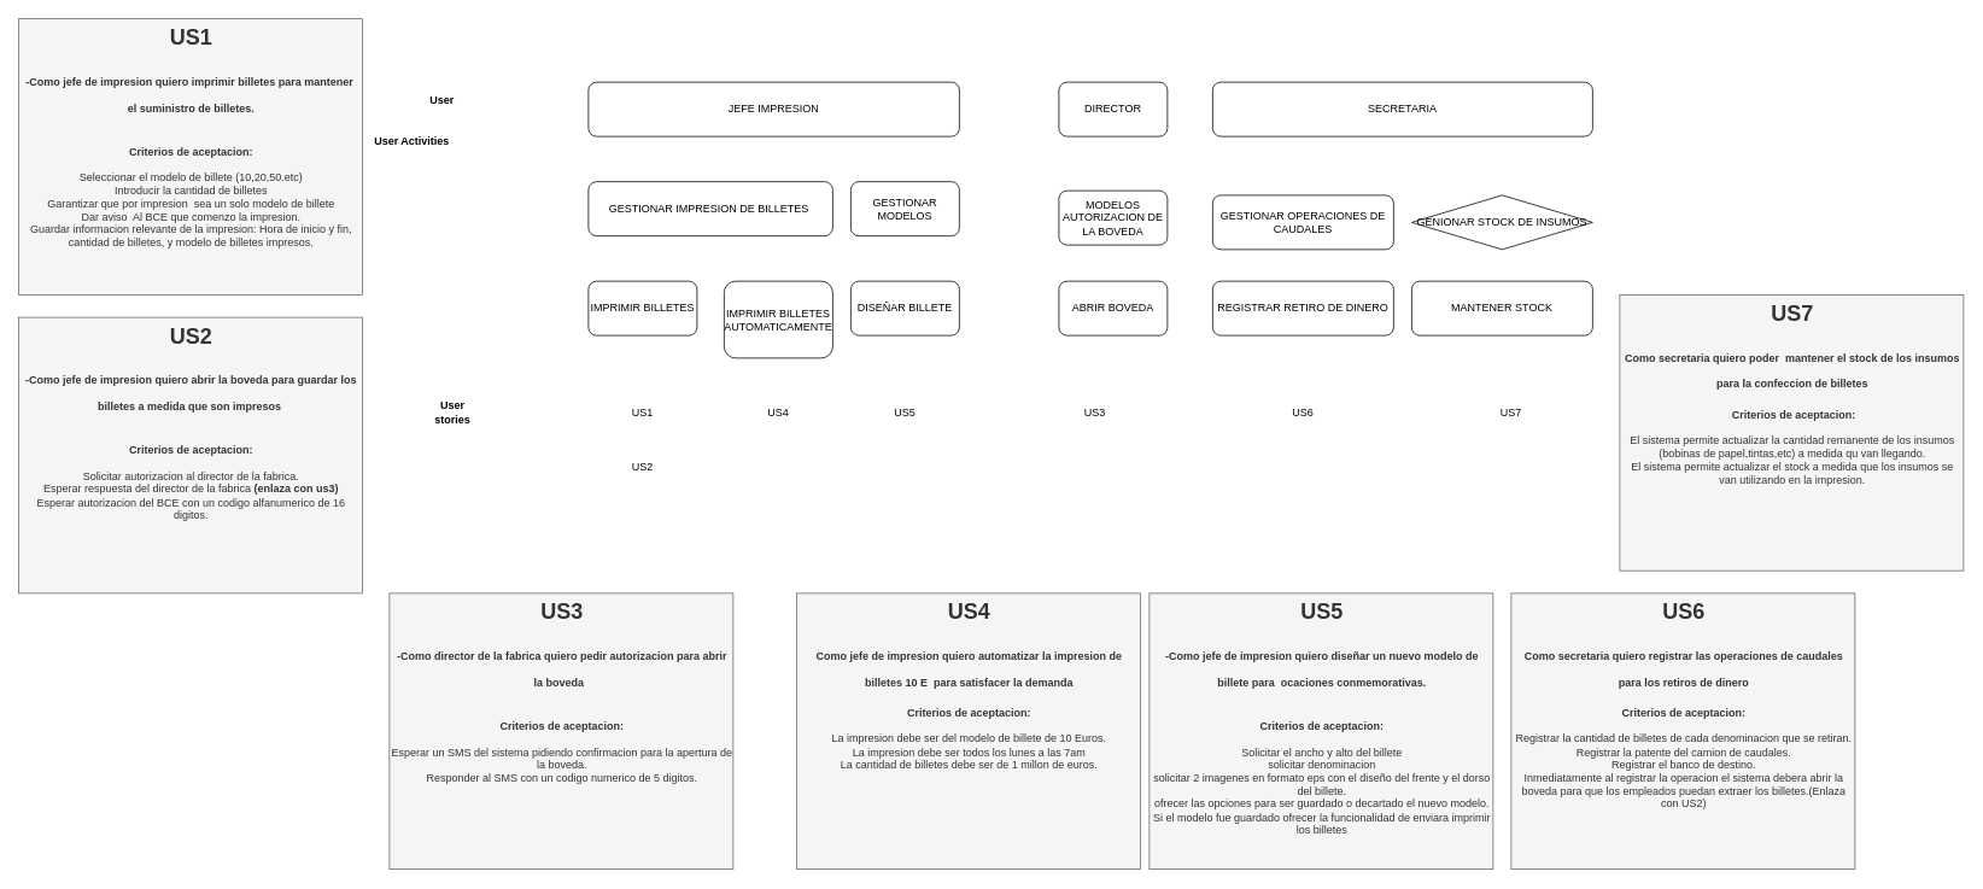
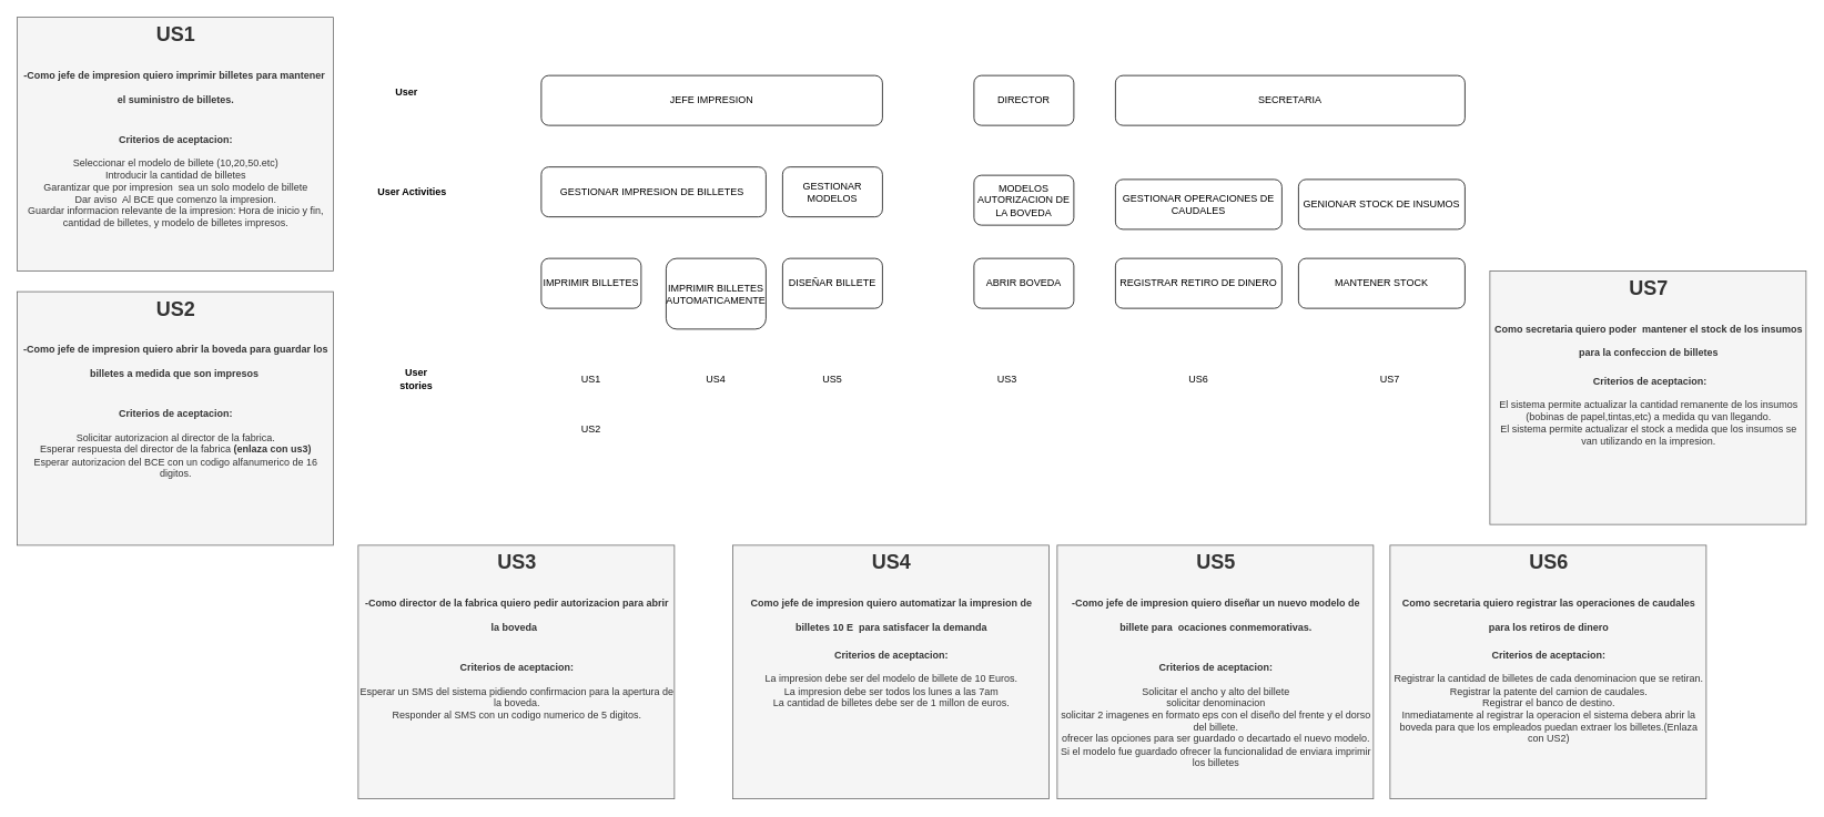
  <mxCell id="0" />
  <mxCell id="1" parent="0" />
  <mxCell id="2" value="&lt;b&gt;User&amp;nbsp;&lt;/b&gt;" style="text;html=1;align=center;verticalAlign=middle;whiteSpace=wrap;rounded=0;" parent="1" vertex="1"><mxGeometry x="460" y="95" width="60" height="30" as="geometry" /></mxCell>
  <mxCell id="3" value="JEFE IMPRESION" style="rounded=1;whiteSpace=wrap;html=1;" parent="1" vertex="1"><mxGeometry x="650" y="90" width="410" height="60" as="geometry" /></mxCell>
  <mxCell id="4" value="SECRETARIA" style="rounded=1;whiteSpace=wrap;html=1;" parent="1" vertex="1"><mxGeometry x="1340" y="90" width="420" height="60" as="geometry" /></mxCell>
  <mxCell id="5" value="DIRECTOR" style="rounded=1;whiteSpace=wrap;html=1;" parent="1" vertex="1"><mxGeometry x="1170" y="90" width="120" height="60" as="geometry" /></mxCell>
  <mxCell id="6" value="GESTIONAR IMPRESION DE BILLETES&amp;nbsp;" style="rounded=1;whiteSpace=wrap;html=1;" parent="1" vertex="1"><mxGeometry x="650" y="200" width="270" height="60" as="geometry" /></mxCell>
- <mxCell id="7" value="&lt;b&gt;User Activities&lt;/b&gt;" style="text;html=1;align=center;verticalAlign=middle;whiteSpace=wrap;rounded=0;" parent="1" vertex="1"><mxGeometry x="410" y="140" width="90" height="30" as="geometry" /></mxCell>
+ <mxCell id="7" value="&lt;b&gt;User Activities&lt;/b&gt;" style="text;html=1;align=center;verticalAlign=middle;whiteSpace=wrap;rounded=0;" parent="1" vertex="1"><mxGeometry x="450" y="215" width="90" height="30" as="geometry" /></mxCell>
  <mxCell id="8" value="IMPRIMIR BILLETES" style="rounded=1;whiteSpace=wrap;html=1;" vertex="1" parent="1"><mxGeometry x="650" y="310" width="120" height="60" as="geometry" /></mxCell>
  <mxCell id="9" value="&lt;b&gt;User stories&lt;/b&gt;" style="text;html=1;align=center;verticalAlign=middle;whiteSpace=wrap;rounded=0;" vertex="1" parent="1"><mxGeometry x="470" y="440" width="60" height="30" as="geometry" /></mxCell>
  <mxCell id="10" value="US1" style="text;html=1;align=center;verticalAlign=middle;whiteSpace=wrap;rounded=0;" vertex="1" parent="1"><mxGeometry x="680" y="440" width="60" height="30" as="geometry" /></mxCell>
  <mxCell id="11" value="&lt;h1 style=&quot;text-align: center; margin-top: 0px;&quot;&gt;&lt;span style=&quot;background-color: initial;&quot;&gt;US1&lt;/span&gt;&lt;/h1&gt;&lt;h1 style=&quot;text-align: center; margin-top: 0px;&quot;&gt;&lt;span style=&quot;font-size: 12px;&quot;&gt;-Como jefe de impresion quiero imprimir billetes para mantener&amp;nbsp; el suministro de billetes.&lt;/span&gt;&lt;/h1&gt;&lt;div style=&quot;text-align: center;&quot;&gt;&lt;span style=&quot;font-size: 12px; font-weight: 400;&quot;&gt;&lt;br&gt;&lt;/span&gt;&lt;/div&gt;&lt;div style=&quot;text-align: center;&quot;&gt;&lt;span style=&quot;font-size: 12px;&quot;&gt;&lt;b&gt;Criterios de aceptacion:&lt;/b&gt;&lt;/span&gt;&lt;/div&gt;&lt;div style=&quot;text-align: center;&quot;&gt;&lt;span style=&quot;font-size: 12px; font-weight: 400;&quot;&gt;&lt;br&gt;&lt;/span&gt;&lt;/div&gt;&lt;div style=&quot;text-align: center;&quot;&gt;Seleccionar el modelo de billete (10,20,50.etc)&lt;/div&gt;&lt;div style=&quot;text-align: center;&quot;&gt;Introducir la cantidad de billetes&lt;/div&gt;&lt;div style=&quot;text-align: center;&quot;&gt;Garantizar que por impresion&amp;nbsp; sea un solo modelo de billete&lt;/div&gt;&lt;div style=&quot;text-align: center;&quot;&gt;Dar aviso&amp;nbsp; Al BCE que comenzo la impresion.&lt;/div&gt;&lt;div style=&quot;text-align: center;&quot;&gt;Guardar informacion relevante de la impresion: Hora de inicio y fin, cantidad de billetes, y modelo de billetes impresos.&lt;/div&gt;&lt;div&gt;&lt;br&gt;&lt;/div&gt;" style="text;html=1;whiteSpace=wrap;overflow=hidden;rounded=0;fillColor=#f5f5f5;fontColor=#333333;strokeColor=#666666;" vertex="1" parent="1"><mxGeometry x="20" width="380" height="305" as="geometry" y="20" /></mxCell>
  <mxCell id="12" value="MODELOS AUTORIZACION DE LA BOVEDA" style="rounded=1;whiteSpace=wrap;html=1;" vertex="1" parent="1"><mxGeometry x="1170" y="210" width="120" height="60" as="geometry" /></mxCell>
  <mxCell id="13" value="ABRIR BOVEDA" style="rounded=1;whiteSpace=wrap;html=1;" vertex="1" parent="1"><mxGeometry x="1170" y="310" width="120" height="60" as="geometry" /></mxCell>
  <mxCell id="14" value="US2" style="text;html=1;align=center;verticalAlign=middle;whiteSpace=wrap;rounded=0;" vertex="1" parent="1"><mxGeometry x="680" y="500" width="60" height="30" as="geometry" /></mxCell>
  <mxCell id="15" value="&lt;h1 style=&quot;text-align: center; margin-top: 0px;&quot;&gt;&lt;span style=&quot;background-color: initial;&quot;&gt;US2&lt;/span&gt;&lt;/h1&gt;&lt;h1 style=&quot;text-align: center; margin-top: 0px;&quot;&gt;&lt;span style=&quot;font-size: 12px;&quot;&gt;-Como jefe de impresion quiero abrir la boveda para guardar los billetes a medida que son impresos&amp;nbsp;&lt;/span&gt;&lt;/h1&gt;&lt;div style=&quot;text-align: center;&quot;&gt;&lt;span style=&quot;font-size: 12px; font-weight: 400;&quot;&gt;&lt;br&gt;&lt;/span&gt;&lt;/div&gt;&lt;div style=&quot;text-align: center;&quot;&gt;&lt;span style=&quot;font-size: 12px;&quot;&gt;&lt;b&gt;Criterios de aceptacion:&lt;/b&gt;&lt;/span&gt;&lt;/div&gt;&lt;div style=&quot;text-align: center;&quot;&gt;&lt;br&gt;&lt;/div&gt;&lt;div style=&quot;text-align: center;&quot;&gt;Solicitar autorizacion al director de la fabrica.&lt;/div&gt;&lt;div style=&quot;text-align: center;&quot;&gt;Esperar respuesta del director de la fabrica &lt;b&gt;(enlaza con us3)&lt;/b&gt;&lt;/div&gt;&lt;div style=&quot;text-align: center;&quot;&gt;Esperar autorizacion del BCE con un codigo alfanumerico de 16 digitos.&lt;/div&gt;&lt;div&gt;&lt;br&gt;&lt;/div&gt;" style="text;html=1;whiteSpace=wrap;overflow=hidden;rounded=0;fillColor=#f5f5f5;fontColor=#333333;strokeColor=#666666;" vertex="1" parent="1"><mxGeometry x="20" y="350" width="380" height="305" as="geometry" /></mxCell>
  <mxCell id="16" value="&lt;h1 style=&quot;text-align: center; margin-top: 0px;&quot;&gt;&lt;span style=&quot;background-color: initial;&quot;&gt;US3&lt;/span&gt;&lt;/h1&gt;&lt;h1 style=&quot;text-align: center; margin-top: 0px;&quot;&gt;&lt;span style=&quot;font-size: 12px;&quot;&gt;-Como director de la fabrica quiero pedir autorizacion para abrir la boveda&amp;nbsp;&amp;nbsp;&lt;/span&gt;&lt;/h1&gt;&lt;div style=&quot;text-align: center;&quot;&gt;&lt;span style=&quot;font-size: 12px; font-weight: 400;&quot;&gt;&lt;br&gt;&lt;/span&gt;&lt;/div&gt;&lt;div style=&quot;text-align: center;&quot;&gt;&lt;span style=&quot;font-size: 12px;&quot;&gt;&lt;b&gt;Criterios de aceptacion:&lt;/b&gt;&lt;/span&gt;&lt;/div&gt;&lt;div style=&quot;text-align: center;&quot;&gt;&lt;br&gt;&lt;/div&gt;&lt;div style=&quot;text-align: center;&quot;&gt;Esperar un SMS del sistema pidiendo confirmacion para la apertura de la boveda.&lt;/div&gt;&lt;div style=&quot;text-align: center;&quot;&gt;Responder al SMS con un codigo numerico de 5 digitos.&lt;/div&gt;" style="text;html=1;whiteSpace=wrap;overflow=hidden;rounded=0;fillColor=#f5f5f5;fontColor=#333333;strokeColor=#666666;" vertex="1" parent="1"><mxGeometry x="430" y="655" width="380" height="305" as="geometry" /></mxCell>
  <mxCell id="17" value="US3" style="text;html=1;align=center;verticalAlign=middle;whiteSpace=wrap;rounded=0;" vertex="1" parent="1"><mxGeometry x="1180" y="440" width="60" height="30" as="geometry" /></mxCell>
  <mxCell id="18" value="IMPRIMIR BILLETES AUTOMATICAMENTE" style="rounded=1;whiteSpace=wrap;html=1;" vertex="1" parent="1"><mxGeometry x="800" y="310" width="120" height="85" as="geometry" /></mxCell>
  <mxCell id="19" value="US4" style="text;html=1;align=center;verticalAlign=middle;whiteSpace=wrap;rounded=0;" vertex="1" parent="1"><mxGeometry x="830" y="440" width="60" height="30" as="geometry" /></mxCell>
  <mxCell id="20" value="&lt;h1 style=&quot;text-align: center; margin-top: 0px;&quot;&gt;&lt;span style=&quot;background-color: initial;&quot;&gt;US4&lt;/span&gt;&lt;/h1&gt;&lt;h1 style=&quot;text-align: center; margin-top: 0px;&quot;&gt;&lt;span style=&quot;font-size: 12px;&quot;&gt;Como jefe de impresion quiero automatizar la impresion de billetes 10 E&amp;nbsp; para satisfacer la demanda&lt;/span&gt;&lt;/h1&gt;&lt;div style=&quot;text-align: center;&quot;&gt;&lt;span style=&quot;font-size: 12px;&quot;&gt;&lt;b&gt;Criterios de aceptacion:&lt;/b&gt;&lt;/span&gt;&lt;/div&gt;&lt;div style=&quot;text-align: center;&quot;&gt;&lt;br&gt;&lt;/div&gt;&lt;div style=&quot;text-align: center;&quot;&gt;La impresion debe ser del modelo de billete de 10 Euros.&lt;/div&gt;&lt;div style=&quot;text-align: center;&quot;&gt;La impresion debe ser todos los lunes a las 7am&lt;/div&gt;&lt;div style=&quot;text-align: center;&quot;&gt;La cantidad de billetes debe ser de 1 millon de euros.&lt;/div&gt;&lt;div style=&quot;text-align: center;&quot;&gt;&lt;br&gt;&lt;/div&gt;&lt;div&gt;&lt;br&gt;&lt;/div&gt;" style="text;html=1;whiteSpace=wrap;overflow=hidden;rounded=0;fillColor=#f5f5f5;strokeColor=#666666;fontColor=#333333;" vertex="1" parent="1"><mxGeometry x="880" y="655" width="380" height="305" as="geometry" /></mxCell>
  <mxCell id="21" value="GESTIONAR MODELOS" style="rounded=1;whiteSpace=wrap;html=1;" vertex="1" parent="1"><mxGeometry x="940" y="200" width="120" height="60" as="geometry" /></mxCell>
  <mxCell id="22" value="DISEÑAR BILLETE" style="rounded=1;whiteSpace=wrap;html=1;" vertex="1" parent="1"><mxGeometry x="940" y="310" width="120" height="60" as="geometry" /></mxCell>
  <mxCell id="23" value="US5" style="text;html=1;align=center;verticalAlign=middle;whiteSpace=wrap;rounded=0;" vertex="1" parent="1"><mxGeometry x="970" y="440" width="60" height="30" as="geometry" /></mxCell>
  <mxCell id="24" value="&lt;h1 style=&quot;text-align: center; margin-top: 0px;&quot;&gt;&lt;span style=&quot;background-color: initial;&quot;&gt;US5&lt;/span&gt;&lt;/h1&gt;&lt;h1 style=&quot;text-align: center; margin-top: 0px;&quot;&gt;&lt;span style=&quot;font-size: 12px;&quot;&gt;-Como jefe de impresion quiero diseñar un nuevo modelo de billete para&amp;nbsp; ocaciones conmemorativas.&lt;/span&gt;&lt;/h1&gt;&lt;div style=&quot;text-align: center;&quot;&gt;&lt;span style=&quot;font-size: 12px; font-weight: 400;&quot;&gt;&lt;br&gt;&lt;/span&gt;&lt;/div&gt;&lt;div style=&quot;text-align: center;&quot;&gt;&lt;span style=&quot;font-size: 12px;&quot;&gt;&lt;b&gt;Criterios de aceptacion:&lt;/b&gt;&lt;/span&gt;&lt;/div&gt;&lt;div style=&quot;text-align: center;&quot;&gt;&lt;span style=&quot;font-size: 12px;&quot;&gt;&lt;b&gt;&lt;br&gt;&lt;/b&gt;&lt;/span&gt;&lt;/div&gt;&lt;div style=&quot;text-align: center;&quot;&gt;&lt;span style=&quot;font-size: 12px;&quot;&gt;Solicitar el ancho y alto del billete&lt;/span&gt;&lt;/div&gt;&lt;div style=&quot;text-align: center;&quot;&gt;&lt;span style=&quot;font-size: 12px;&quot;&gt;solicitar denominacion&lt;/span&gt;&lt;/div&gt;&lt;div style=&quot;text-align: center;&quot;&gt;&lt;span style=&quot;font-size: 12px;&quot;&gt;solicitar 2 imagenes en formato eps con el diseño del frente y el dorso del billete.&lt;/span&gt;&lt;/div&gt;&lt;div style=&quot;text-align: center;&quot;&gt;&lt;span style=&quot;font-size: 12px;&quot;&gt;ofrecer las opciones para ser guardado o decartado el nuevo modelo.&lt;/span&gt;&lt;/div&gt;&lt;div style=&quot;text-align: center;&quot;&gt;&lt;span style=&quot;font-size: 12px;&quot;&gt;Si el modelo fue guardado ofrecer la funcionalidad de enviara imprimir los billetes&lt;/span&gt;&lt;/div&gt;&lt;div&gt;&lt;br&gt;&lt;/div&gt;" style="text;html=1;whiteSpace=wrap;overflow=hidden;rounded=0;fillColor=#f5f5f5;fontColor=#333333;strokeColor=#666666;" vertex="1" parent="1"><mxGeometry x="1270" y="655" width="380" height="305" as="geometry" /></mxCell>
  <mxCell id="25" value="GESTIONAR OPERACIONES DE CAUDALES" style="rounded=1;whiteSpace=wrap;html=1;" vertex="1" parent="1"><mxGeometry x="1340" y="215" width="200" height="60" as="geometry" /></mxCell>
- <mxCell id="26" value="GENIONAR STOCK DE INSUMOS" style="rhombus;whiteSpace=wrap;html=1;" vertex="1" parent="1"><mxGeometry x="1560" y="215" width="200" height="60" as="geometry" /></mxCell>
+ <mxCell id="26" value="GENIONAR STOCK DE INSUMOS" style="rounded=1;whiteSpace=wrap;html=1;" vertex="1" parent="1"><mxGeometry x="1560" y="215" width="200" height="60" as="geometry" /></mxCell>
  <mxCell id="27" value="REGISTRAR RETIRO DE DINERO" style="rounded=1;whiteSpace=wrap;html=1;" vertex="1" parent="1"><mxGeometry x="1340" y="310" width="200" height="60" as="geometry" /></mxCell>
  <mxCell id="28" value="US6" style="text;html=1;align=center;verticalAlign=middle;whiteSpace=wrap;rounded=0;" vertex="1" parent="1"><mxGeometry x="1410" y="440" width="60" height="30" as="geometry" /></mxCell>
  <mxCell id="29" value="&lt;h1 style=&quot;text-align: center; margin-top: 0px;&quot;&gt;&lt;span style=&quot;background-color: initial;&quot;&gt;US6&lt;/span&gt;&lt;/h1&gt;&lt;h1 style=&quot;text-align: center; margin-top: 0px;&quot;&gt;&lt;span style=&quot;font-size: 12px;&quot;&gt;Como secretaria quiero registrar las operaciones de caudales para los retiros de dinero&lt;/span&gt;&lt;/h1&gt;&lt;div style=&quot;text-align: center;&quot;&gt;&lt;span style=&quot;font-size: 12px;&quot;&gt;&lt;b&gt;Criterios de aceptacion:&lt;/b&gt;&lt;/span&gt;&lt;/div&gt;&lt;div style=&quot;text-align: center;&quot;&gt;&lt;br&gt;&lt;/div&gt;&lt;div style=&quot;text-align: center;&quot;&gt;Registrar la cantidad de billetes de cada denominacion que se retiran.&lt;/div&gt;&lt;div style=&quot;text-align: center;&quot;&gt;Registrar la patente del camion de caudales.&lt;/div&gt;&lt;div style=&quot;text-align: center;&quot;&gt;Registrar el banco de destino.&lt;/div&gt;&lt;div style=&quot;text-align: center;&quot;&gt;Inmediatamente al registrar la operacion el sistema debera abrir la boveda para que los empleados puedan extraer los billetes.(Enlaza con US2)&lt;/div&gt;" style="text;html=1;whiteSpace=wrap;overflow=hidden;rounded=0;fillColor=#f5f5f5;strokeColor=#666666;fontColor=#333333;" vertex="1" parent="1"><mxGeometry x="1670" y="655" width="380" height="305" as="geometry" /></mxCell>
  <mxCell id="30" value="&lt;h1 style=&quot;text-align: center; margin-top: 0px;&quot;&gt;&lt;span style=&quot;background-color: initial;&quot;&gt;US7&lt;/span&gt;&lt;/h1&gt;&lt;h1 style=&quot;text-align: center; margin-top: 0px;&quot;&gt;&lt;span style=&quot;font-size: 12px;&quot;&gt;Como secretaria quiero poder&amp;nbsp; mantener el stock de los insumos para la confeccion de billetes&lt;/span&gt;&lt;/h1&gt;&lt;div style=&quot;text-align: center;&quot;&gt;&lt;span style=&quot;font-size: 12px;&quot;&gt;&lt;b&gt;&amp;nbsp;Criterios de aceptacion:&lt;/b&gt;&lt;/span&gt;&lt;/div&gt;&lt;div style=&quot;text-align: center;&quot;&gt;&lt;br&gt;&lt;/div&gt;&lt;div style=&quot;text-align: center;&quot;&gt;El sistema permite actualizar la cantidad remanente de los insumos (bobinas de papel,tintas,etc) a medida qu van llegando.&lt;/div&gt;&lt;div style=&quot;text-align: center;&quot;&gt;El sistema permite actualizar el stock a medida que los insumos se van utilizando en la impresion.&lt;/div&gt;&lt;div style=&quot;text-align: center;&quot;&gt;&lt;br&gt;&lt;/div&gt;&lt;div&gt;&lt;br&gt;&lt;/div&gt;" style="text;html=1;whiteSpace=wrap;overflow=hidden;rounded=0;fillColor=#f5f5f5;strokeColor=#666666;fontColor=#333333;" vertex="1" parent="1"><mxGeometry x="1790" y="325" width="380" height="305" as="geometry" /></mxCell>
  <mxCell id="31" value="MANTENER STOCK" style="rounded=1;whiteSpace=wrap;html=1;" vertex="1" parent="1"><mxGeometry x="1560" y="310" width="200" height="60" as="geometry" /></mxCell>
  <mxCell id="32" value="US7" style="text;html=1;align=center;verticalAlign=middle;whiteSpace=wrap;rounded=0;" vertex="1" parent="1"><mxGeometry x="1640" y="440" width="60" height="30" as="geometry" /></mxCell>
